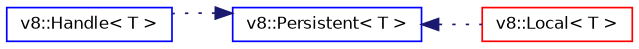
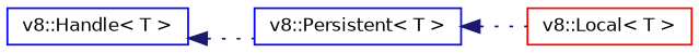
  digraph {
    rankdir=LR
    node [color=blue fillcolor=white fontname=Helvetica fontsize=10 shape=record style=filled]
    edge [color=midnightblue dir=back fontname=Helvetica fontsize=10 labelfontname=Helvetica labelfontsize=10 style=dotted]
    n1 [height=0.2 label="v8::Handle\< T \>" width=0.4]
    n2 [height=0.2 label="v8::Persistent\< T \>" width=0.4]
    n3 [color=red height=0.2 label="v8::Local\< T \>" width=0.4]
-   n2 -> n1
+   n1 -> n2
    n2 -> n3
  }
